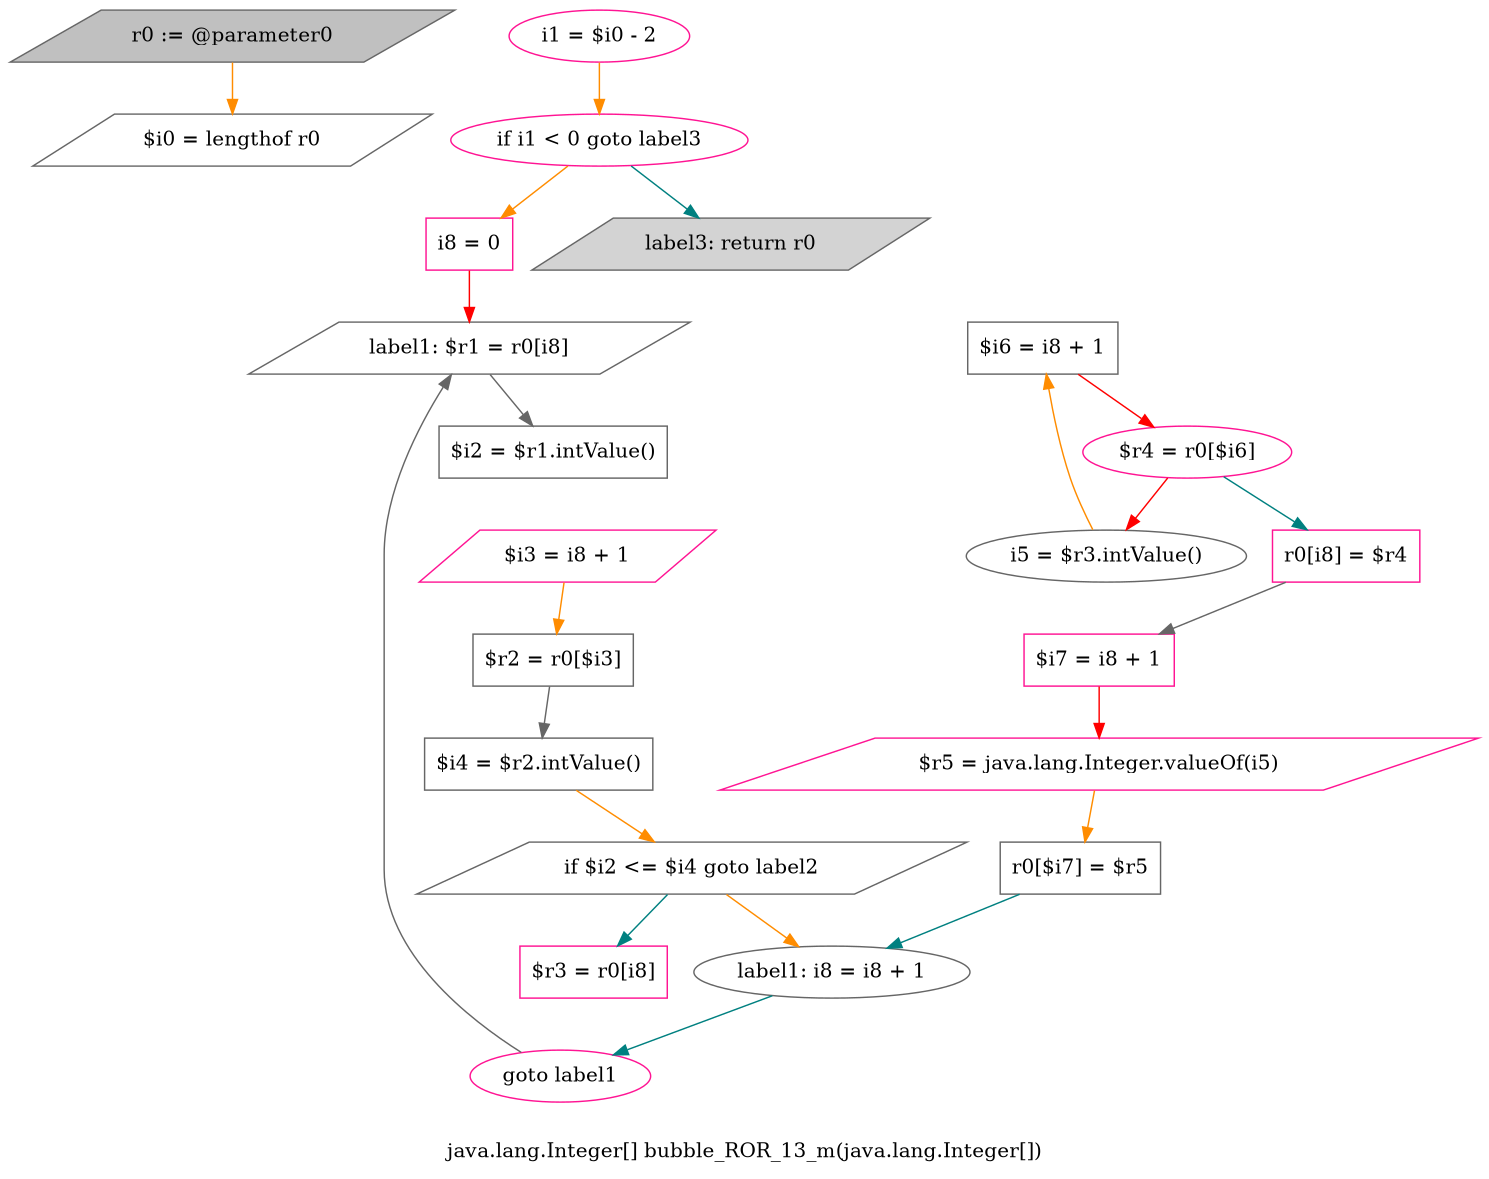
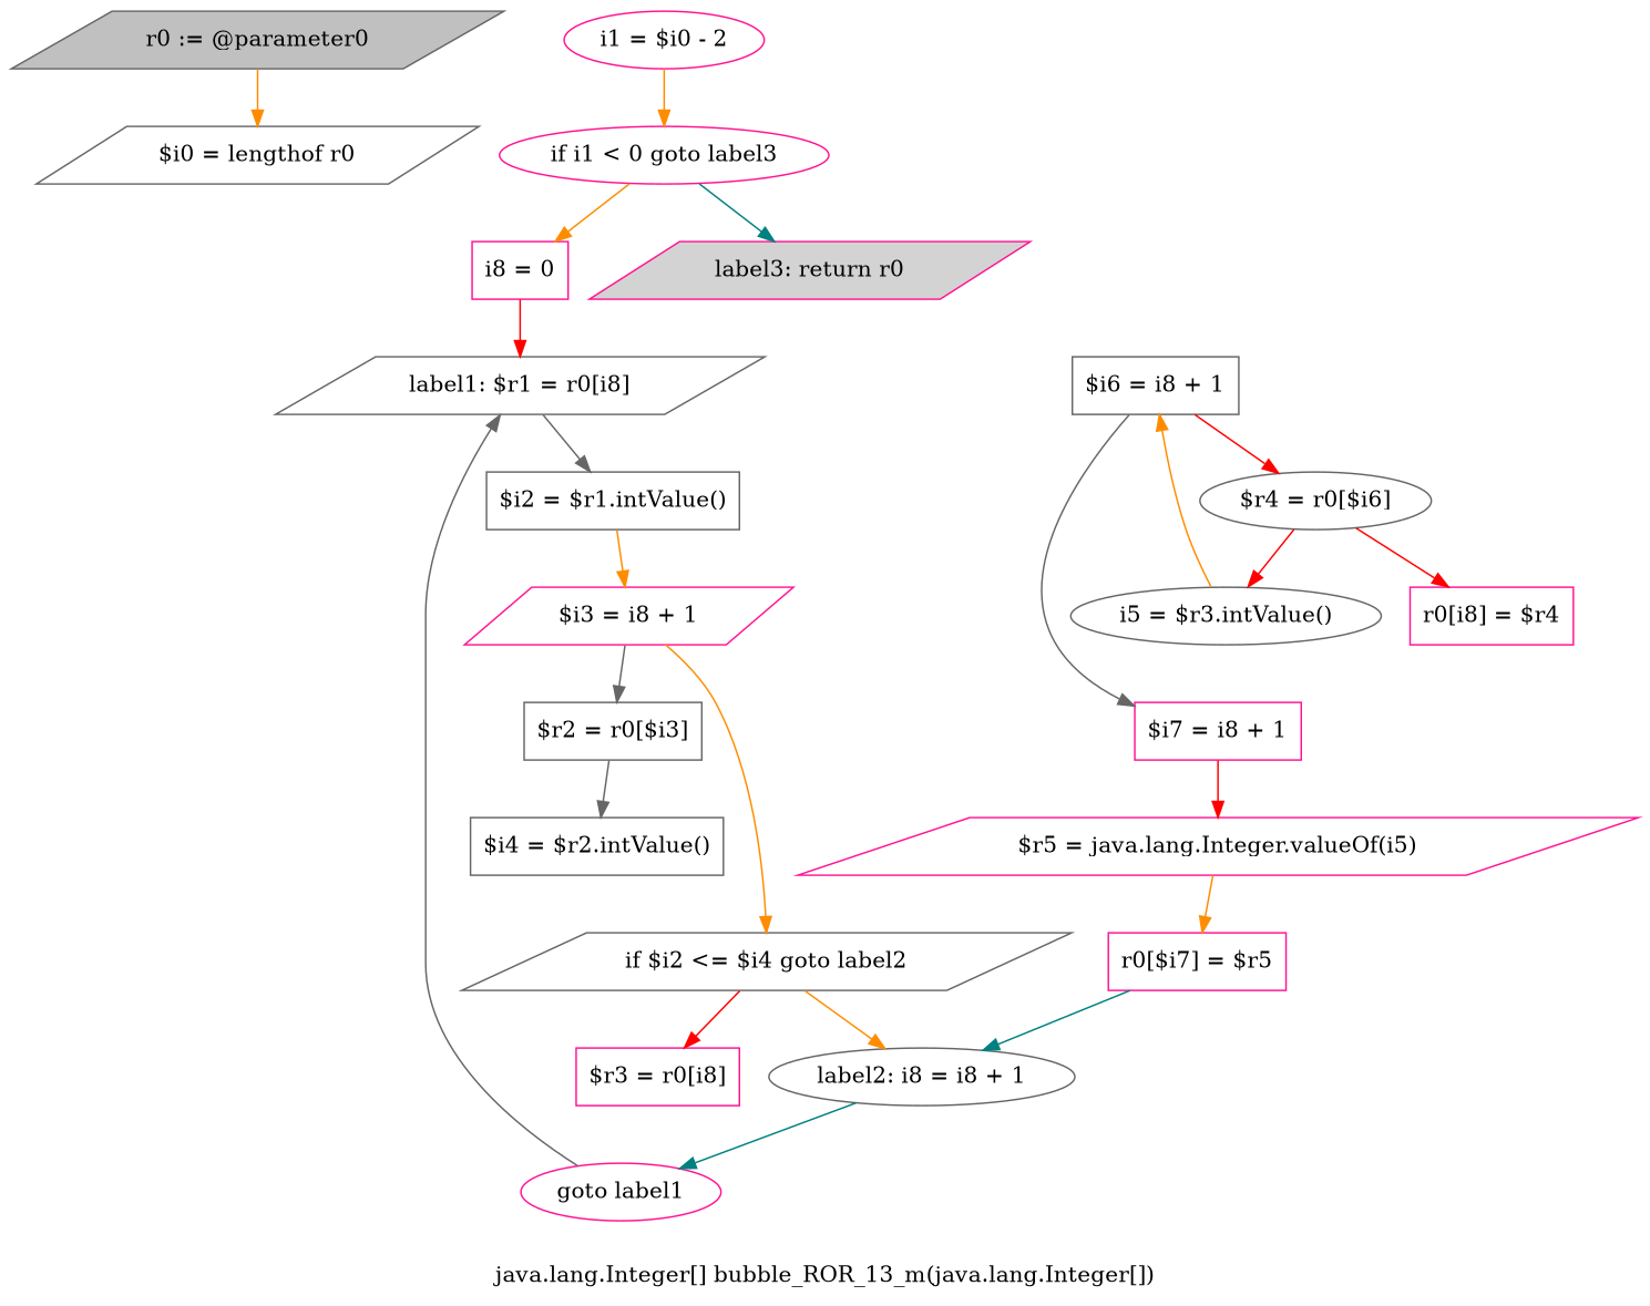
  digraph {
    label="java.lang.Integer[] bubble_ROR_13_m(java.lang.Integer[])"
    node [color=gray40 shape=box]
    edge [color=darkorange]
    n1 [fillcolor=gray label="r0 := @parameter0" shape=parallelogram style=filled]
    n2 [label="$i0 = lengthof r0" shape=parallelogram]
    n3 [color=deeppink label="i1 = $i0 - 2" shape=ellipse]
    n4 [color=deeppink label="if i1 < 0 goto label3" shape=ellipse]
    n5 [color=deeppink label="i8 = 0"]
-   n6 [fillcolor=lightgray label="label3: return r0" shape=parallelogram style=filled]
+   n6 [color=deeppink fillcolor=lightgray label="label3: return r0" shape=parallelogram style=filled]
    n7 [label="label1: $r1 = r0[i8]" shape=parallelogram]
    n8 [label="$i2 = $r1.intValue()"]
    n9 [color=deeppink label="$i3 = i8 + 1" shape=parallelogram]
    n10 [label="$r2 = r0[$i3]"]
    n11 [label="$i4 = $r2.intValue()"]
    n12 [label="if $i2 <= $i4 goto label2" shape=parallelogram]
    n13 [color=deeppink label="$r3 = r0[i8]"]
-   n14 [label="label1: i8 = i8 + 1" shape=ellipse]
+   n14 [label="label2: i8 = i8 + 1" shape=ellipse]
    n15 [color=deeppink label="goto label1" shape=ellipse]
    n16 [label="i5 = $r3.intValue()" shape=ellipse]
    n17 [label="$i6 = i8 + 1"]
-   n18 [color=deeppink label="$r4 = r0[$i6]" shape=ellipse]
+   n18 [label="$r4 = r0[$i6]" shape=ellipse]
    n19 [color=deeppink label="r0[i8] = $r4"]
    n20 [color=deeppink label="$i7 = i8 + 1"]
    n21 [color=deeppink label="$r5 = java.lang.Integer.valueOf(i5)" shape=parallelogram]
-   n22 [label="r0[$i7] = $r5"]
+   n22 [color=deeppink label="r0[$i7] = $r5"]
    n1 -> n2
    n3 -> n4
    n4 -> n5
    n4 -> n6 [color=teal]
    n5 -> n7 [color=red]
    n7 -> n8 [color=gray40]
-   n9 -> n10
+   n8 -> n9
+   n9 -> n10 [color=gray40]
    n10 -> n11 [color=gray40]
-   n11 -> n12
-   n12 -> n13 [color=teal]
+   n9 -> n12
+   n12 -> n13 [color=red]
    n12 -> n14
    n14 -> n15 [color=teal]
    n15 -> n7 [color=gray40]
    n16 -> n17
    n17 -> n18 [color=red]
    n18 -> n16 [color=red]
-   n18 -> n19 [color=teal]
-   n19 -> n20 [color=gray40]
+   n18 -> n19 [color=red]
+   n17 -> n20 [color=gray40]
    n20 -> n21 [color=red]
    n21 -> n22
    n22 -> n14 [color=teal]
  }
